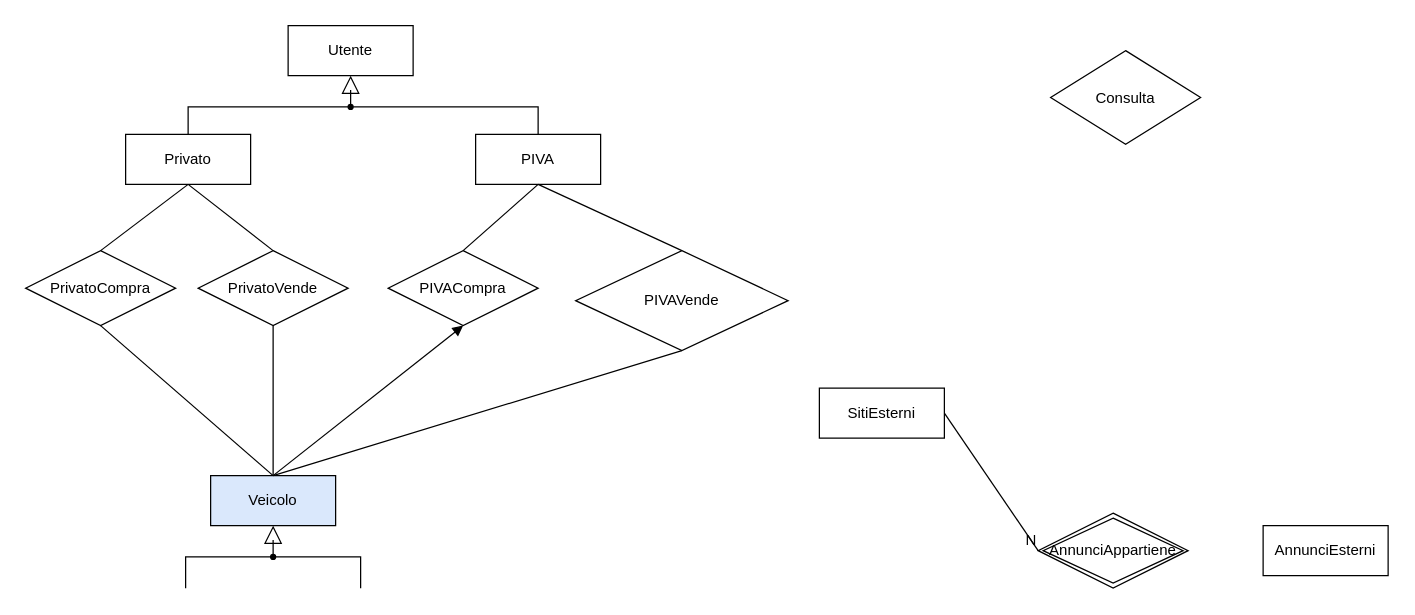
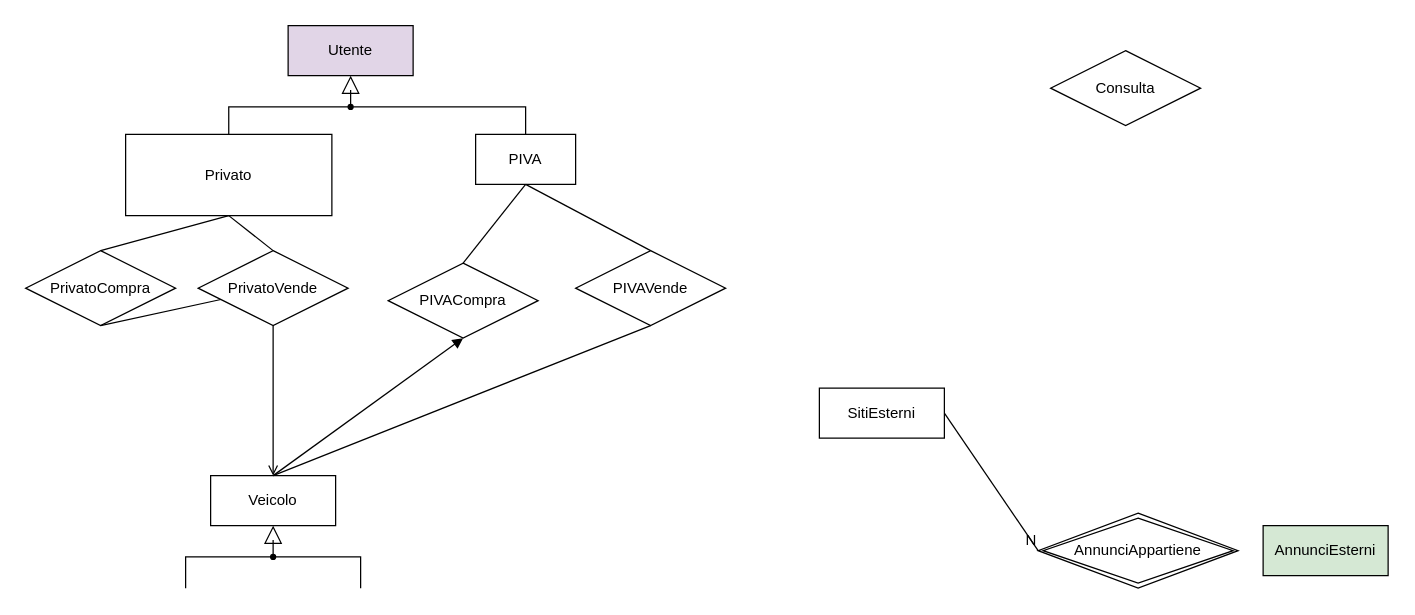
  <mxCell id="0" />
  <mxCell id="1" parent="0" />
- <mxCell id="2" value="Consulta" style="shape=rhombus;perimeter=rhombusPerimeter;whiteSpace=wrap;html=1;align=center;" parent="1" vertex="1"><mxGeometry x="840" y="40" width="120" height="75" as="geometry" /></mxCell>
- <mxCell id="3" value="&lt;div&gt;Utente&lt;/div&gt;" style="whiteSpace=wrap;html=1;align=center;" parent="1" vertex="1"><mxGeometry x="230" y="20" width="100" height="40" as="geometry" /></mxCell>
- <mxCell id="4" value="Veicolo" style="whiteSpace=wrap;html=1;align=center;fillColor=#dae8fc;" parent="1" vertex="1"><mxGeometry x="168" y="380" width="100" height="40" as="geometry" /></mxCell>
+ <mxCell id="2" value="Consulta" style="shape=rhombus;perimeter=rhombusPerimeter;whiteSpace=wrap;html=1;align=center;" parent="1" vertex="1"><mxGeometry x="840" y="40" width="120" height="60" as="geometry" /></mxCell>
+ <mxCell id="3" value="&lt;div&gt;Utente&lt;/div&gt;" style="whiteSpace=wrap;html=1;align=center;fillColor=#e1d5e7;" parent="1" vertex="1"><mxGeometry x="230" y="20" width="100" height="40" as="geometry" /></mxCell>
+ <mxCell id="4" value="Veicolo" style="whiteSpace=wrap;html=1;align=center;" parent="1" vertex="1"><mxGeometry x="168" y="380" width="100" height="40" as="geometry" /></mxCell>
  <mxCell id="5" value="" style="verticalAlign=bottom;html=1;ellipse;fillColor=strokeColor;fontFamily=Helvetica;fontSize=11;fontColor=default;" parent="1" vertex="1"><mxGeometry x="216" y="443" width="4" height="4" as="geometry" /></mxCell>
  <mxCell id="6" value="" style="edgeStyle=elbowEdgeStyle;html=1;endSize=12;endArrow=block;endFill=0;elbow=horizontal;rounded=0;labelBackgroundColor=default;fontFamily=Helvetica;fontSize=11;fontColor=default;shape=connector;" parent="1" source="5" edge="1"><mxGeometry x="1" relative="1" as="geometry"><mxPoint x="218" y="420" as="targetPoint" /></mxGeometry></mxCell>
  <mxCell id="7" value="" style="edgeStyle=elbowEdgeStyle;html=1;elbow=vertical;verticalAlign=bottom;endArrow=none;rounded=0;labelBackgroundColor=default;fontFamily=Helvetica;fontSize=11;fontColor=default;startSize=14;shape=connector;" parent="1" source="5" edge="1"><mxGeometry x="1" relative="1" as="geometry"><mxPoint x="288" y="470" as="targetPoint" /><Array as="points"><mxPoint x="258" y="445" /></Array></mxGeometry></mxCell>
  <mxCell id="8" value="" style="edgeStyle=elbowEdgeStyle;html=1;elbow=vertical;verticalAlign=bottom;endArrow=none;rounded=0;labelBackgroundColor=default;fontFamily=Helvetica;fontSize=11;fontColor=default;startSize=14;shape=connector;exitX=1;exitY=0;exitDx=0;exitDy=0;" parent="1" source="5" edge="1"><mxGeometry x="1" relative="1" as="geometry"><mxPoint x="148" y="470" as="targetPoint" /><Array as="points"><mxPoint x="178" y="445" /></Array></mxGeometry></mxCell>
  <mxCell id="9" value="" style="verticalAlign=bottom;html=1;ellipse;fillColor=strokeColor;fontFamily=Helvetica;fontSize=11;fontColor=default;" parent="1" vertex="1"><mxGeometry x="278" y="83" width="4" height="4" as="geometry" /></mxCell>
  <mxCell id="10" value="" style="edgeStyle=elbowEdgeStyle;html=1;endSize=12;endArrow=block;endFill=0;elbow=horizontal;rounded=0;labelBackgroundColor=default;fontFamily=Helvetica;fontSize=11;fontColor=default;shape=connector;" parent="1" source="9" edge="1"><mxGeometry x="1" relative="1" as="geometry"><mxPoint x="280" y="60" as="targetPoint" /></mxGeometry></mxCell>
  <mxCell id="11" value="" style="edgeStyle=elbowEdgeStyle;html=1;elbow=vertical;verticalAlign=bottom;endArrow=none;rounded=0;labelBackgroundColor=default;fontFamily=Helvetica;fontSize=11;fontColor=default;startSize=14;shape=connector;entryX=0.5;entryY=0;entryDx=0;entryDy=0;" parent="1" source="9" edge="1" target="14"><mxGeometry x="1" relative="1" as="geometry"><mxPoint x="350" y="110" as="targetPoint" /><Array as="points"><mxPoint x="320" y="85" /></Array></mxGeometry></mxCell>
  <mxCell id="12" value="" style="edgeStyle=elbowEdgeStyle;html=1;elbow=vertical;verticalAlign=bottom;endArrow=none;rounded=0;labelBackgroundColor=default;fontFamily=Helvetica;fontSize=11;fontColor=default;startSize=14;shape=connector;entryX=0.5;entryY=0;entryDx=0;entryDy=0;" parent="1" source="9" edge="1" target="13"><mxGeometry x="1" relative="1" as="geometry"><mxPoint x="210" y="110" as="targetPoint" /><Array as="points"><mxPoint x="240" y="85" /></Array></mxGeometry></mxCell>
- <mxCell id="13" value="&lt;div&gt;Privato&lt;/div&gt;" style="whiteSpace=wrap;html=1;align=center;" parent="1" vertex="1"><mxGeometry x="100" y="107" width="100" height="40" as="geometry" /></mxCell>
- <mxCell id="14" value="&lt;div&gt;PIVA&lt;/div&gt;" style="whiteSpace=wrap;html=1;align=center;" parent="1" vertex="1"><mxGeometry x="380" y="107" width="100" height="40" as="geometry" /></mxCell>
+ <mxCell id="13" value="&lt;div&gt;Privato&lt;/div&gt;" style="whiteSpace=wrap;html=1;align=center;" parent="1" vertex="1"><mxGeometry x="100" y="107" width="165" height="65" as="geometry" /></mxCell>
+ <mxCell id="14" value="&lt;div&gt;PIVA&lt;/div&gt;" style="whiteSpace=wrap;html=1;align=center;" parent="1" vertex="1"><mxGeometry x="380" y="107" width="80" height="40" as="geometry" /></mxCell>
  <mxCell id="15" value="&lt;div&gt;PrivatoVende&lt;/div&gt;" style="shape=rhombus;perimeter=rhombusPerimeter;whiteSpace=wrap;html=1;align=center;" parent="1" vertex="1"><mxGeometry x="158" y="200" width="120" height="60" as="geometry" /></mxCell>
- <mxCell id="16" value="&lt;div&gt;PIVAVende&lt;/div&gt;" style="shape=rhombus;perimeter=rhombusPerimeter;whiteSpace=wrap;html=1;align=center;" parent="1" vertex="1"><mxGeometry x="460" y="200" width="170" height="80" as="geometry" /></mxCell>
+ <mxCell id="16" value="&lt;div&gt;PIVAVende&lt;/div&gt;" style="shape=rhombus;perimeter=rhombusPerimeter;whiteSpace=wrap;html=1;align=center;" parent="1" vertex="1"><mxGeometry x="460" y="200" width="120" height="60" as="geometry" /></mxCell>
  <mxCell id="17" value="&lt;div&gt;PrivatoCompra&lt;/div&gt;" style="shape=rhombus;perimeter=rhombusPerimeter;whiteSpace=wrap;html=1;align=center;" parent="1" vertex="1"><mxGeometry y="200" width="120" height="60" as="geometry" x="20" /></mxCell>
- <mxCell id="18" value="PIVACompra" style="shape=rhombus;perimeter=rhombusPerimeter;whiteSpace=wrap;html=1;align=center;" parent="1" vertex="1"><mxGeometry x="310" y="200" width="120" height="60" as="geometry" /></mxCell>
+ <mxCell id="18" value="PIVACompra" style="shape=rhombus;perimeter=rhombusPerimeter;whiteSpace=wrap;html=1;align=center;" parent="1" vertex="1"><mxGeometry x="310" y="210" width="120" height="60" as="geometry" /></mxCell>
  <mxCell id="19" value="SitiEsterni" style="whiteSpace=wrap;html=1;align=center;" vertex="1" parent="1"><mxGeometry x="655" y="310" width="100" height="40" as="geometry" /></mxCell>
- <mxCell id="20" value="AnnunciEsterni" style="whiteSpace=wrap;html=1;align=center;" vertex="1" parent="1"><mxGeometry x="1010" y="420" width="100" height="40" as="geometry" /></mxCell>
- <mxCell id="21" value="AnnunciAppartiene" style="shape=rhombus;double=1;perimeter=rhombusPerimeter;whiteSpace=wrap;html=1;align=center;" vertex="1" parent="1"><mxGeometry x="830" y="410" width="120" height="60" as="geometry" /></mxCell>
+ <mxCell id="20" value="AnnunciEsterni" style="whiteSpace=wrap;html=1;align=center;fillColor=#d5e8d4;" vertex="1" parent="1"><mxGeometry x="1010" y="420" width="100" height="40" as="geometry" /></mxCell>
+ <mxCell id="21" value="AnnunciAppartiene" style="shape=rhombus;double=1;perimeter=rhombusPerimeter;whiteSpace=wrap;html=1;align=center;" vertex="1" parent="1"><mxGeometry x="830" y="410" width="160" height="60" as="geometry" /></mxCell>
  <mxCell id="22" value="" style="endArrow=none;html=1;rounded=0;exitX=1;exitY=0.5;exitDx=0;exitDy=0;entryX=0;entryY=0.5;entryDx=0;entryDy=0;" edge="1" parent="1" source="19" target="21"><mxGeometry relative="1" as="geometry"><mxPoint x="770" y="330" as="sourcePoint" /><mxPoint x="930" y="330" as="targetPoint" /></mxGeometry></mxCell>
  <mxCell id="23" value="N" style="resizable=0;html=1;whiteSpace=wrap;align=right;verticalAlign=bottom;" connectable="0" vertex="1" parent="22"><mxGeometry x="1" relative="1" as="geometry" /></mxCell>
- <mxCell id="24" value="" style="endArrow=none;html=1;rounded=0;exitX=0.5;exitY=1;exitDx=0;exitDy=0;entryX=0.5;entryY=0;entryDx=0;entryDy=0;" edge="1" parent="1" source="17" target="4"><mxGeometry relative="1" as="geometry"><mxPoint x="80" y="270" as="sourcePoint" /><mxPoint x="360" y="290" as="targetPoint" /></mxGeometry></mxCell>
+ <mxCell id="24" value="" style="endArrow=none;html=1;rounded=0;exitX=0.5;exitY=1;exitDx=0;exitDy=0;" edge="1" parent="1" source="17" target="15"><mxGeometry relative="1" as="geometry"><mxPoint x="80" y="270" as="sourcePoint" /><mxPoint x="360" y="290" as="targetPoint" /></mxGeometry></mxCell>
  <mxCell id="25" value="" style="endArrow=none;html=1;rounded=0;exitX=0.5;exitY=0;exitDx=0;exitDy=0;entryX=0.5;entryY=1;entryDx=0;entryDy=0;" edge="1" parent="1" source="17" target="13"><mxGeometry relative="1" as="geometry"><mxPoint x="200" y="290" as="sourcePoint" /><mxPoint x="360" y="290" as="targetPoint" /></mxGeometry></mxCell>
  <mxCell id="26" value="" style="endArrow=none;html=1;rounded=0;exitX=0.5;exitY=1;exitDx=0;exitDy=0;entryX=0.5;entryY=0;entryDx=0;entryDy=0;" edge="1" parent="1" source="13" target="15"><mxGeometry relative="1" as="geometry"><mxPoint x="200" y="290" as="sourcePoint" /><mxPoint x="360" y="290" as="targetPoint" /></mxGeometry></mxCell>
- <mxCell id="27" value="" style="endArrow=none;html=1;rounded=0;exitX=0.5;exitY=1;exitDx=0;exitDy=0;entryX=0.5;entryY=0;entryDx=0;entryDy=0;" edge="1" parent="1" source="15" target="4"><mxGeometry relative="1" as="geometry"><mxPoint x="200" y="290" as="sourcePoint" /><mxPoint x="360" y="290" as="targetPoint" /></mxGeometry></mxCell>
+ <mxCell id="27" value="" style="endArrow=open;html=1;rounded=0;exitX=0.5;exitY=1;exitDx=0;exitDy=0;entryX=0.5;entryY=0;entryDx=0;entryDy=0;" edge="1" parent="1" source="15" target="4"><mxGeometry relative="1" as="geometry"><mxPoint x="200" y="290" as="sourcePoint" /><mxPoint x="360" y="290" as="targetPoint" /></mxGeometry></mxCell>
  <mxCell id="28" value="" style="endArrow=block;html=1;rounded=0;exitX=0.5;exitY=0;exitDx=0;exitDy=0;entryX=0.5;entryY=1;entryDx=0;entryDy=0;" edge="1" parent="1" source="4" target="18"><mxGeometry relative="1" as="geometry"><mxPoint x="270" y="360" as="sourcePoint" /><mxPoint x="430" y="360" as="targetPoint" /></mxGeometry></mxCell>
  <mxCell id="29" value="" style="endArrow=none;html=1;rounded=0;exitX=0.5;exitY=0;exitDx=0;exitDy=0;entryX=0.5;entryY=1;entryDx=0;entryDy=0;" edge="1" parent="1" source="4" target="16"><mxGeometry relative="1" as="geometry"><mxPoint x="228" y="390" as="sourcePoint" /><mxPoint x="380" y="270" as="targetPoint" /></mxGeometry></mxCell>
  <mxCell id="30" value="" style="endArrow=none;html=1;rounded=0;exitX=0.5;exitY=0;exitDx=0;exitDy=0;entryX=0.5;entryY=1;entryDx=0;entryDy=0;" edge="1" parent="1" source="18" target="14"><mxGeometry relative="1" as="geometry"><mxPoint x="238" y="400" as="sourcePoint" /><mxPoint x="390" y="280" as="targetPoint" /></mxGeometry></mxCell>
  <mxCell id="31" value="" style="endArrow=none;html=1;rounded=0;exitX=0.5;exitY=0;exitDx=0;exitDy=0;entryX=0.5;entryY=1;entryDx=0;entryDy=0;" edge="1" parent="1" source="16" target="14"><mxGeometry relative="1" as="geometry"><mxPoint x="380" y="210" as="sourcePoint" /><mxPoint x="440" y="157" as="targetPoint" /></mxGeometry></mxCell>
